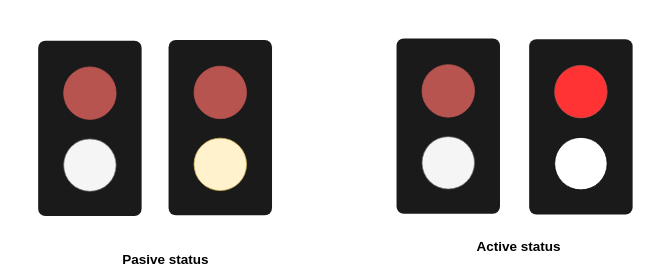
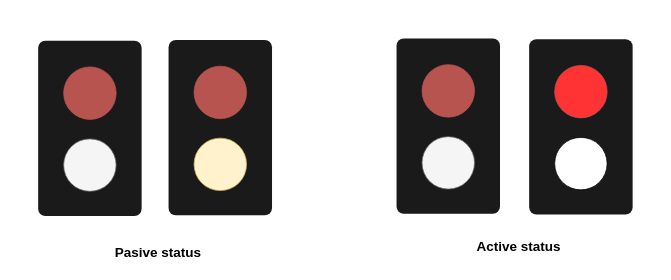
  <mxCell id="0" />
  <mxCell id="1" parent="0" />
  <mxCell id="2" value="Active status" style="text;html=1;align=center;verticalAlign=middle;whiteSpace=wrap;rounded=0;fontSize=18;fontStyle=1" parent="1" vertex="1"><mxGeometry x="509.73" y="313" width="363" height="30" as="geometry" /></mxCell>
- <mxCell id="3" value="Pasive status" style="text;html=1;align=center;verticalAlign=middle;whiteSpace=wrap;rounded=0;fontSize=18;fontStyle=1" parent="1" vertex="1"><mxGeometry x="38.74" y="331" width="363" height="30" as="geometry" /></mxCell>
+ <mxCell id="3" value="Pasive status" style="text;html=1;align=center;verticalAlign=middle;whiteSpace=wrap;rounded=0;fontSize=18;fontStyle=1" parent="1" vertex="1"><mxGeometry x="28.74" y="321" width="363" height="30" as="geometry" /></mxCell>
  <mxCell id="4" value="" style="group;aspect=fixed;" parent="1" vertex="1" connectable="0"><mxGeometry x="20.995" y="23" width="196.83" height="295" as="geometry" /></mxCell>
  <mxCell id="5" value="" style="rounded=1;whiteSpace=wrap;html=1;fillColor=#1A1A1A;strokeColor=none;arcSize=7;aspect=fixed;" parent="4" vertex="1"><mxGeometry x="29.415" y="30.5" width="138" height="234" as="geometry" /></mxCell>
  <mxCell id="6" value="" style="ellipse;whiteSpace=wrap;html=1;aspect=fixed;fillColor=#B85450;strokeColor=#b85450;" parent="4" vertex="1"><mxGeometry x="63.415" y="65.5" width="70" height="70" as="geometry" /></mxCell>
  <mxCell id="7" value="" style="ellipse;whiteSpace=wrap;html=1;aspect=fixed;fillColor=#f5f5f5;fontColor=#333333;strokeColor=#666666;" parent="4" vertex="1"><mxGeometry x="63.415" y="161.5" width="70" height="70" as="geometry" /></mxCell>
  <mxCell id="8" value="" style="group;aspect=fixed;" vertex="1" connectable="0" parent="1"><mxGeometry x="194.915" y="22" width="196.83" height="295" as="geometry" /></mxCell>
  <mxCell id="9" value="" style="rounded=1;whiteSpace=wrap;html=1;fillColor=#1A1A1A;strokeColor=none;arcSize=7;aspect=fixed;" vertex="1" parent="8"><mxGeometry x="29.415" y="30.5" width="138" height="234" as="geometry" /></mxCell>
  <mxCell id="10" value="" style="ellipse;whiteSpace=wrap;html=1;aspect=fixed;fillColor=#B85450;strokeColor=#b85450;" vertex="1" parent="8"><mxGeometry x="63.415" y="65.5" width="70" height="70" as="geometry" /></mxCell>
  <mxCell id="11" value="" style="ellipse;whiteSpace=wrap;html=1;aspect=fixed;fillColor=#fff2cc;strokeColor=#d6b656;" vertex="1" parent="8"><mxGeometry x="63.415" y="161.5" width="70" height="70" as="geometry" /></mxCell>
  <mxCell id="12" value="" style="group;aspect=fixed;" vertex="1" connectable="0" parent="1"><mxGeometry x="499.005" y="20" width="196.83" height="295" as="geometry" /></mxCell>
  <mxCell id="13" value="" style="rounded=1;whiteSpace=wrap;html=1;fillColor=#1A1A1A;strokeColor=none;arcSize=7;aspect=fixed;" vertex="1" parent="12"><mxGeometry x="29.415" y="30.5" width="138" height="234" as="geometry" /></mxCell>
  <mxCell id="14" value="" style="ellipse;whiteSpace=wrap;html=1;aspect=fixed;fillColor=#B85450;strokeColor=#b85450;" vertex="1" parent="12"><mxGeometry x="63.415" y="65.5" width="70" height="70" as="geometry" /></mxCell>
  <mxCell id="15" value="" style="ellipse;whiteSpace=wrap;html=1;aspect=fixed;fillColor=#f5f5f5;fontColor=#333333;strokeColor=#666666;" vertex="1" parent="12"><mxGeometry x="63.415" y="161.5" width="70" height="70" as="geometry" /></mxCell>
  <mxCell id="16" value="" style="group;aspect=fixed;" vertex="1" connectable="0" parent="1"><mxGeometry x="675.905" y="21" width="196.83" height="295" as="geometry" /></mxCell>
  <mxCell id="17" value="" style="rounded=1;whiteSpace=wrap;html=1;fillColor=#1A1A1A;strokeColor=none;arcSize=7;aspect=fixed;" vertex="1" parent="16"><mxGeometry x="29.415" y="30.5" width="138" height="234" as="geometry" /></mxCell>
  <mxCell id="18" value="" style="ellipse;whiteSpace=wrap;html=1;aspect=fixed;fillColor=#FF3333;strokeColor=#b85450;" vertex="1" parent="16"><mxGeometry x="63.415" y="65.5" width="70" height="70" as="geometry" /></mxCell>
  <mxCell id="19" value="" style="ellipse;whiteSpace=wrap;html=1;aspect=fixed;" vertex="1" parent="16"><mxGeometry x="63.415" y="161.5" width="70" height="70" as="geometry" /></mxCell>
